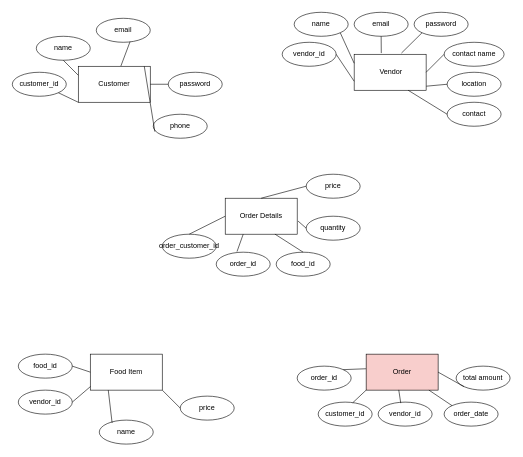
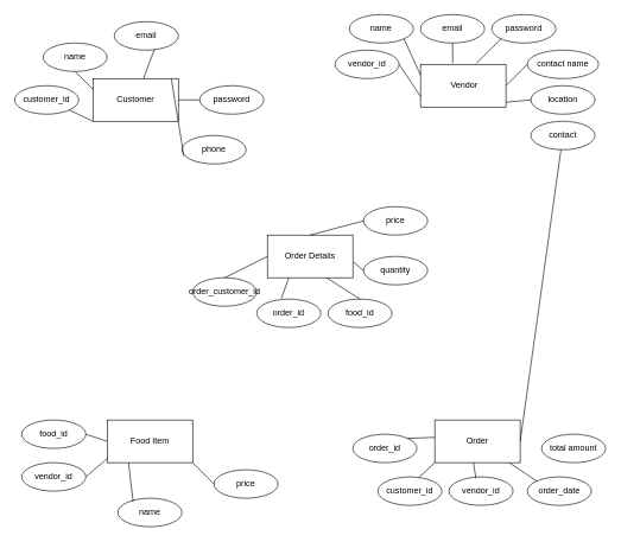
  <mxCell id="0" />
  <mxCell id="1" parent="0" />
  <mxCell id="2" value="Customer" style="rounded=0;whiteSpace=wrap;html=1;" vertex="1" parent="1"><mxGeometry x="130" y="110" width="120" height="60" as="geometry" /></mxCell>
  <mxCell id="3" value="&amp;nbsp;Vendor" style="rounded=0;whiteSpace=wrap;html=1;" vertex="1" parent="1"><mxGeometry x="590" y="90" width="120" height="60" as="geometry" /></mxCell>
  <mxCell id="4" value="Food Item" style="rounded=0;whiteSpace=wrap;html=1;" vertex="1" parent="1"><mxGeometry x="150" y="590" width="120" height="60" as="geometry" /></mxCell>
- <mxCell id="5" value="Order" style="rounded=0;whiteSpace=wrap;html=1;fillColor=#f8cecc;" vertex="1" parent="1"><mxGeometry x="610" y="590" width="120" height="60" as="geometry" /></mxCell>
+ <mxCell id="5" value="Order" style="rounded=0;whiteSpace=wrap;html=1;" vertex="1" parent="1"><mxGeometry x="610" y="590" width="120" height="60" as="geometry" /></mxCell>
  <mxCell id="6" value="Order Details" style="rounded=0;whiteSpace=wrap;html=1;" vertex="1" parent="1"><mxGeometry x="375" y="330" width="120" height="60" as="geometry" /></mxCell>
  <mxCell id="7" value="name" style="ellipse;whiteSpace=wrap;html=1;" vertex="1" parent="1"><mxGeometry x="490" y="20" width="90" height="40" as="geometry" /></mxCell>
  <mxCell id="8" value="vendor_id" style="ellipse;whiteSpace=wrap;html=1;" vertex="1" parent="1"><mxGeometry x="470" y="70" width="90" height="40" as="geometry" /></mxCell>
  <mxCell id="9" value="email" style="ellipse;whiteSpace=wrap;html=1;" vertex="1" parent="1"><mxGeometry x="590" y="20" width="90" height="40" as="geometry" /></mxCell>
  <mxCell id="10" value="password" style="ellipse;whiteSpace=wrap;html=1;" vertex="1" parent="1"><mxGeometry x="690" y="20" width="90" height="40" as="geometry" /></mxCell>
  <mxCell id="11" value="contact name" style="ellipse;whiteSpace=wrap;html=1;" vertex="1" parent="1"><mxGeometry x="740" y="70" width="100" height="40" as="geometry" /></mxCell>
  <mxCell id="12" value="location" style="ellipse;whiteSpace=wrap;html=1;" vertex="1" parent="1"><mxGeometry x="745" y="120" width="90" height="40" as="geometry" /></mxCell>
  <mxCell id="13" value="contact" style="ellipse;whiteSpace=wrap;html=1;" vertex="1" parent="1"><mxGeometry x="745" y="170" width="90" height="40" as="geometry" /></mxCell>
  <mxCell id="14" value="" style="endArrow=none;html=1;rounded=0;entryX=0;entryY=0.75;entryDx=0;entryDy=0;exitX=1;exitY=0.5;exitDx=0;exitDy=0;" edge="1" parent="1" source="8" target="3"><mxGeometry width="50" height="50" relative="1" as="geometry"><mxPoint x="410" y="200" as="sourcePoint" /><mxPoint x="460" y="150" as="targetPoint" /></mxGeometry></mxCell>
  <mxCell id="15" value="" style="endArrow=none;html=1;rounded=0;entryX=0;entryY=0.25;entryDx=0;entryDy=0;exitX=1;exitY=1;exitDx=0;exitDy=0;" edge="1" parent="1" source="7" target="3"><mxGeometry width="50" height="50" relative="1" as="geometry"><mxPoint x="530" y="220" as="sourcePoint" /><mxPoint x="570" y="255" as="targetPoint" /></mxGeometry></mxCell>
  <mxCell id="16" value="" style="endArrow=none;html=1;rounded=0;exitX=0.5;exitY=1;exitDx=0;exitDy=0;entryX=0.377;entryY=-0.033;entryDx=0;entryDy=0;entryPerimeter=0;" edge="1" parent="1" source="9" target="3"><mxGeometry width="50" height="50" relative="1" as="geometry"><mxPoint x="580" y="110" as="sourcePoint" /><mxPoint x="620" y="120" as="targetPoint" /></mxGeometry></mxCell>
  <mxCell id="17" value="" style="endArrow=none;html=1;rounded=0;entryX=0.657;entryY=-0.033;entryDx=0;entryDy=0;exitX=0;exitY=1;exitDx=0;exitDy=0;entryPerimeter=0;" edge="1" parent="1" source="10" target="3"><mxGeometry width="50" height="50" relative="1" as="geometry"><mxPoint x="590" y="120" as="sourcePoint" /><mxPoint x="630" y="155" as="targetPoint" /></mxGeometry></mxCell>
  <mxCell id="18" value="" style="endArrow=none;html=1;rounded=0;entryX=1;entryY=0.5;entryDx=0;entryDy=0;exitX=0;exitY=0.5;exitDx=0;exitDy=0;" edge="1" parent="1" source="11" target="3"><mxGeometry width="50" height="50" relative="1" as="geometry"><mxPoint x="600" y="130" as="sourcePoint" /><mxPoint x="640" y="165" as="targetPoint" /></mxGeometry></mxCell>
  <mxCell id="19" value="" style="endArrow=none;html=1;rounded=0;entryX=1.003;entryY=0.887;entryDx=0;entryDy=0;exitX=0;exitY=0.5;exitDx=0;exitDy=0;entryPerimeter=0;" edge="1" parent="1" source="12" target="3"><mxGeometry width="50" height="50" relative="1" as="geometry"><mxPoint x="610" y="140" as="sourcePoint" /><mxPoint x="650" y="175" as="targetPoint" /></mxGeometry></mxCell>
- <mxCell id="20" value="" style="endArrow=none;html=1;rounded=0;entryX=0;entryY=0.5;entryDx=0;entryDy=0;exitX=0.75;exitY=1;exitDx=0;exitDy=0;" edge="1" parent="1" source="3" target="13"><mxGeometry width="50" height="50" relative="1" as="geometry"><mxPoint x="620" y="150" as="sourcePoint" /><mxPoint x="660" y="185" as="targetPoint" /></mxGeometry></mxCell>
  <mxCell id="21" value="name" style="ellipse;whiteSpace=wrap;html=1;" vertex="1" parent="1"><mxGeometry x="165" y="700" width="90" height="40" as="geometry" /></mxCell>
  <mxCell id="22" value="vendor_id" style="ellipse;whiteSpace=wrap;html=1;" vertex="1" parent="1"><mxGeometry x="30" y="650" width="90" height="40" as="geometry" /></mxCell>
  <mxCell id="23" value="food_id" style="ellipse;whiteSpace=wrap;html=1;" vertex="1" parent="1"><mxGeometry x="30" y="590" width="90" height="40" as="geometry" /></mxCell>
  <mxCell id="24" value="price" style="ellipse;whiteSpace=wrap;html=1;" vertex="1" parent="1"><mxGeometry x="300" y="660" width="90" height="40" as="geometry" /></mxCell>
  <mxCell id="25" value="" style="endArrow=none;html=1;rounded=0;exitX=1;exitY=0.5;exitDx=0;exitDy=0;entryX=0;entryY=0.5;entryDx=0;entryDy=0;" edge="1" parent="1" source="23" target="4"><mxGeometry width="50" height="50" relative="1" as="geometry"><mxPoint x="400" y="520" as="sourcePoint" /><mxPoint x="450" y="470" as="targetPoint" /></mxGeometry></mxCell>
  <mxCell id="26" value="" style="endArrow=none;html=1;rounded=0;exitX=1;exitY=0.5;exitDx=0;exitDy=0;entryX=0.003;entryY=0.9;entryDx=0;entryDy=0;entryPerimeter=0;" edge="1" parent="1" source="22" target="4"><mxGeometry width="50" height="50" relative="1" as="geometry"><mxPoint x="130" y="620" as="sourcePoint" /><mxPoint x="160" y="630" as="targetPoint" /></mxGeometry></mxCell>
  <mxCell id="27" value="" style="endArrow=none;html=1;rounded=0;exitX=0.238;exitY=0.12;exitDx=0;exitDy=0;entryX=0.25;entryY=1;entryDx=0;entryDy=0;exitPerimeter=0;" edge="1" parent="1" source="21" target="4"><mxGeometry width="50" height="50" relative="1" as="geometry"><mxPoint x="140" y="630" as="sourcePoint" /><mxPoint x="170" y="640" as="targetPoint" /></mxGeometry></mxCell>
  <mxCell id="28" value="" style="endArrow=none;html=1;rounded=0;exitX=1;exitY=1;exitDx=0;exitDy=0;entryX=0;entryY=0.5;entryDx=0;entryDy=0;" edge="1" parent="1" source="4" target="24"><mxGeometry width="50" height="50" relative="1" as="geometry"><mxPoint x="150" y="640" as="sourcePoint" /><mxPoint x="180" y="650" as="targetPoint" /></mxGeometry></mxCell>
  <mxCell id="29" value="order_id" style="ellipse;whiteSpace=wrap;html=1;" vertex="1" parent="1"><mxGeometry x="495" y="610" width="90" height="40" as="geometry" /></mxCell>
  <mxCell id="30" value="customer_id" style="ellipse;whiteSpace=wrap;html=1;" vertex="1" parent="1"><mxGeometry x="530" y="670" width="90" height="40" as="geometry" /></mxCell>
  <mxCell id="31" value="vendor_id" style="ellipse;whiteSpace=wrap;html=1;" vertex="1" parent="1"><mxGeometry x="630" y="670" width="90" height="40" as="geometry" /></mxCell>
  <mxCell id="32" value="order_date" style="ellipse;whiteSpace=wrap;html=1;" vertex="1" parent="1"><mxGeometry x="740" y="670" width="90" height="40" as="geometry" /></mxCell>
  <mxCell id="33" value="total amount" style="ellipse;whiteSpace=wrap;html=1;" vertex="1" parent="1"><mxGeometry x="760" y="610" width="90" height="40" as="geometry" /></mxCell>
  <mxCell id="34" value="" style="endArrow=none;html=1;rounded=0;exitX=1;exitY=0;exitDx=0;exitDy=0;entryX=-0.003;entryY=0.406;entryDx=0;entryDy=0;entryPerimeter=0;" edge="1" parent="1" source="29" target="5"><mxGeometry width="50" height="50" relative="1" as="geometry"><mxPoint x="540" y="560" as="sourcePoint" /><mxPoint x="570" y="590" as="targetPoint" /></mxGeometry></mxCell>
  <mxCell id="35" value="" style="endArrow=none;html=1;rounded=0;exitX=0;exitY=1;exitDx=0;exitDy=0;entryX=0.641;entryY=0.025;entryDx=0;entryDy=0;entryPerimeter=0;" edge="1" parent="1" source="5" target="30"><mxGeometry width="50" height="50" relative="1" as="geometry"><mxPoint x="290" y="670" as="sourcePoint" /><mxPoint x="320" y="700" as="targetPoint" /></mxGeometry></mxCell>
  <mxCell id="36" value="" style="endArrow=none;html=1;rounded=0;exitX=0.419;exitY=0.042;exitDx=0;exitDy=0;entryX=0.453;entryY=0.994;entryDx=0;entryDy=0;entryPerimeter=0;exitPerimeter=0;" edge="1" parent="1" source="31" target="5"><mxGeometry width="50" height="50" relative="1" as="geometry"><mxPoint x="300" y="680" as="sourcePoint" /><mxPoint x="330" y="710" as="targetPoint" /></mxGeometry></mxCell>
  <mxCell id="37" value="" style="endArrow=none;html=1;rounded=0;exitX=0;exitY=0;exitDx=0;exitDy=0;" edge="1" parent="1" source="32" target="5"><mxGeometry width="50" height="50" relative="1" as="geometry"><mxPoint x="310" y="690" as="sourcePoint" /><mxPoint x="340" y="720" as="targetPoint" /></mxGeometry></mxCell>
- <mxCell id="38" value="" style="endArrow=none;html=1;rounded=0;exitX=1;exitY=0.5;exitDx=0;exitDy=0;entryX=0;entryY=1;entryDx=0;entryDy=0;" edge="1" parent="1" source="5" target="33"><mxGeometry width="50" height="50" relative="1" as="geometry"><mxPoint x="320" y="700" as="sourcePoint" /><mxPoint x="350" y="730" as="targetPoint" /></mxGeometry></mxCell>
+ <mxCell id="38" value="" style="endArrow=none;html=1;rounded=0;exitX=1;exitY=0.5;exitDx=0;exitDy=0;" edge="1" parent="1" source="5" target="13"><mxGeometry width="50" height="50" relative="1" as="geometry"><mxPoint x="320" y="700" as="sourcePoint" /><mxPoint x="350" y="730" as="targetPoint" /></mxGeometry></mxCell>
  <mxCell id="39" value="email" style="ellipse;whiteSpace=wrap;html=1;" vertex="1" parent="1"><mxGeometry x="160" y="30" width="90" height="40" as="geometry" /></mxCell>
  <mxCell id="40" value="name" style="ellipse;whiteSpace=wrap;html=1;" vertex="1" parent="1"><mxGeometry x="60" y="60" width="90" height="40" as="geometry" /></mxCell>
  <mxCell id="41" value="phone" style="ellipse;whiteSpace=wrap;html=1;" vertex="1" parent="1"><mxGeometry x="255" y="190" width="90" height="40" as="geometry" /></mxCell>
  <mxCell id="42" value="customer_id" style="ellipse;whiteSpace=wrap;html=1;" vertex="1" parent="1"><mxGeometry x="20" y="120" width="90" height="40" as="geometry" /></mxCell>
  <mxCell id="43" value="password" style="ellipse;whiteSpace=wrap;html=1;" vertex="1" parent="1"><mxGeometry x="280" y="120" width="90" height="40" as="geometry" /></mxCell>
  <mxCell id="44" value="" style="endArrow=none;html=1;rounded=0;entryX=0;entryY=0.5;entryDx=0;entryDy=0;exitX=1;exitY=0.5;exitDx=0;exitDy=0;" edge="1" parent="1" source="2" target="43"><mxGeometry width="50" height="50" relative="1" as="geometry"><mxPoint x="570" y="100" as="sourcePoint" /><mxPoint x="600" y="145" as="targetPoint" /></mxGeometry></mxCell>
  <mxCell id="45" value="" style="endArrow=none;html=1;rounded=0;entryX=0.626;entryY=0.975;entryDx=0;entryDy=0;entryPerimeter=0;exitX=0.592;exitY=-0.006;exitDx=0;exitDy=0;exitPerimeter=0;" edge="1" parent="1" source="2" target="39"><mxGeometry width="50" height="50" relative="1" as="geometry"><mxPoint x="210" y="120" as="sourcePoint" /><mxPoint x="610" y="155" as="targetPoint" /></mxGeometry></mxCell>
  <mxCell id="46" value="" style="endArrow=none;html=1;rounded=0;entryX=0.917;entryY=0;entryDx=0;entryDy=0;exitX=0.03;exitY=0.725;exitDx=0;exitDy=0;exitPerimeter=0;entryPerimeter=0;" edge="1" parent="1" source="41" target="2"><mxGeometry width="50" height="50" relative="1" as="geometry"><mxPoint x="590" y="120" as="sourcePoint" /><mxPoint x="620" y="165" as="targetPoint" /></mxGeometry></mxCell>
  <mxCell id="47" value="" style="endArrow=none;html=1;rounded=0;entryX=0;entryY=0.25;entryDx=0;entryDy=0;exitX=0.5;exitY=1;exitDx=0;exitDy=0;" edge="1" parent="1" source="40" target="2"><mxGeometry width="50" height="50" relative="1" as="geometry"><mxPoint x="600" y="130" as="sourcePoint" /><mxPoint x="630" y="175" as="targetPoint" /></mxGeometry></mxCell>
  <mxCell id="48" value="" style="endArrow=none;html=1;rounded=0;entryX=0;entryY=1;entryDx=0;entryDy=0;exitX=1;exitY=1;exitDx=0;exitDy=0;" edge="1" parent="1" source="42" target="2"><mxGeometry width="50" height="50" relative="1" as="geometry"><mxPoint x="610" y="140" as="sourcePoint" /><mxPoint x="640" y="185" as="targetPoint" /></mxGeometry></mxCell>
  <mxCell id="49" value="order_customer_id" style="ellipse;whiteSpace=wrap;html=1;" vertex="1" parent="1"><mxGeometry x="270" y="390" width="90" height="40" as="geometry" /></mxCell>
  <mxCell id="50" value="order_id" style="ellipse;whiteSpace=wrap;html=1;" vertex="1" parent="1"><mxGeometry x="360" y="420" width="90" height="40" as="geometry" /></mxCell>
  <mxCell id="51" value="food_id" style="ellipse;whiteSpace=wrap;html=1;" vertex="1" parent="1"><mxGeometry x="460" y="420" width="90" height="40" as="geometry" /></mxCell>
  <mxCell id="52" value="quantity" style="ellipse;whiteSpace=wrap;html=1;" vertex="1" parent="1"><mxGeometry x="510" y="360" width="90" height="40" as="geometry" /></mxCell>
  <mxCell id="53" value="price" style="ellipse;whiteSpace=wrap;html=1;" vertex="1" parent="1"><mxGeometry x="510" y="290" width="90" height="40" as="geometry" /></mxCell>
  <mxCell id="54" value="" style="endArrow=none;html=1;rounded=0;entryX=0;entryY=0.5;entryDx=0;entryDy=0;exitX=0.5;exitY=0;exitDx=0;exitDy=0;" edge="1" parent="1" source="6" target="53"><mxGeometry width="50" height="50" relative="1" as="geometry"><mxPoint x="690" y="160" as="sourcePoint" /><mxPoint x="755" y="200" as="targetPoint" /></mxGeometry></mxCell>
  <mxCell id="55" value="" style="endArrow=none;html=1;rounded=0;entryX=0;entryY=0.5;entryDx=0;entryDy=0;exitX=1.012;exitY=0.635;exitDx=0;exitDy=0;exitPerimeter=0;" edge="1" parent="1" source="6" target="52"><mxGeometry width="50" height="50" relative="1" as="geometry"><mxPoint x="700" y="170" as="sourcePoint" /><mxPoint x="765" y="210" as="targetPoint" /></mxGeometry></mxCell>
  <mxCell id="56" value="" style="endArrow=none;html=1;rounded=0;entryX=0.5;entryY=0;entryDx=0;entryDy=0;exitX=0.691;exitY=0.998;exitDx=0;exitDy=0;exitPerimeter=0;" edge="1" parent="1" source="6" target="51"><mxGeometry width="50" height="50" relative="1" as="geometry"><mxPoint x="710" y="180" as="sourcePoint" /><mxPoint x="775" y="220" as="targetPoint" /></mxGeometry></mxCell>
  <mxCell id="57" value="" style="endArrow=none;html=1;rounded=0;entryX=0.25;entryY=1;entryDx=0;entryDy=0;exitX=0.385;exitY=-0.025;exitDx=0;exitDy=0;exitPerimeter=0;" edge="1" parent="1" source="50" target="6"><mxGeometry width="50" height="50" relative="1" as="geometry"><mxPoint x="720" y="190" as="sourcePoint" /><mxPoint x="785" y="230" as="targetPoint" /></mxGeometry></mxCell>
  <mxCell id="58" value="" style="endArrow=none;html=1;rounded=0;entryX=0;entryY=0.5;entryDx=0;entryDy=0;exitX=0.5;exitY=0;exitDx=0;exitDy=0;" edge="1" parent="1" source="49" target="6"><mxGeometry width="50" height="50" relative="1" as="geometry"><mxPoint x="730" y="200" as="sourcePoint" /><mxPoint x="795" y="240" as="targetPoint" /></mxGeometry></mxCell>
